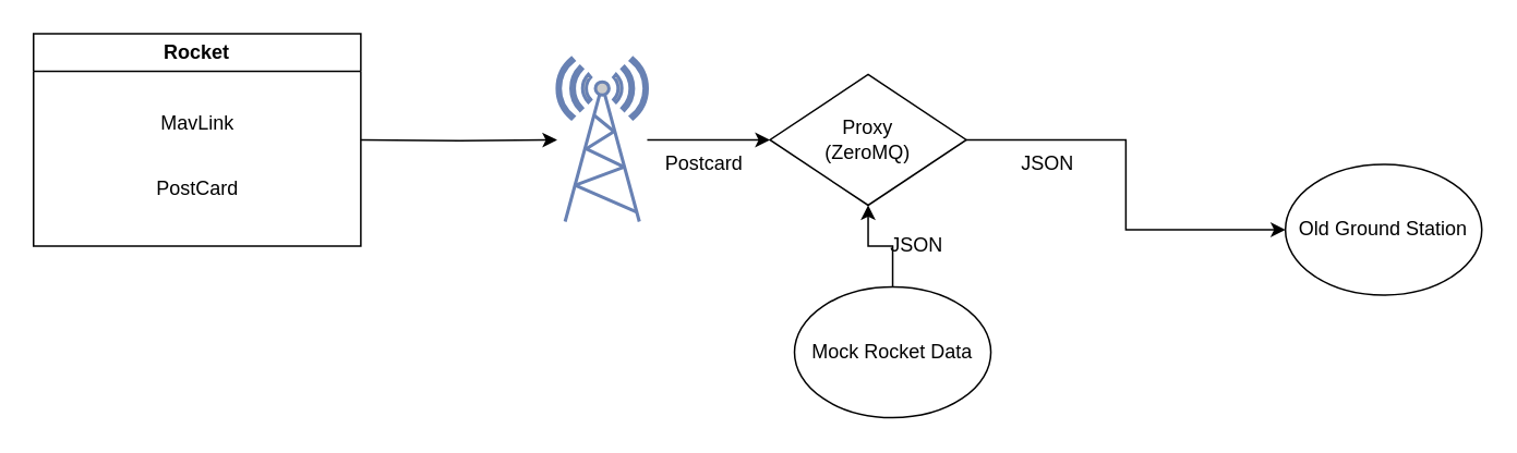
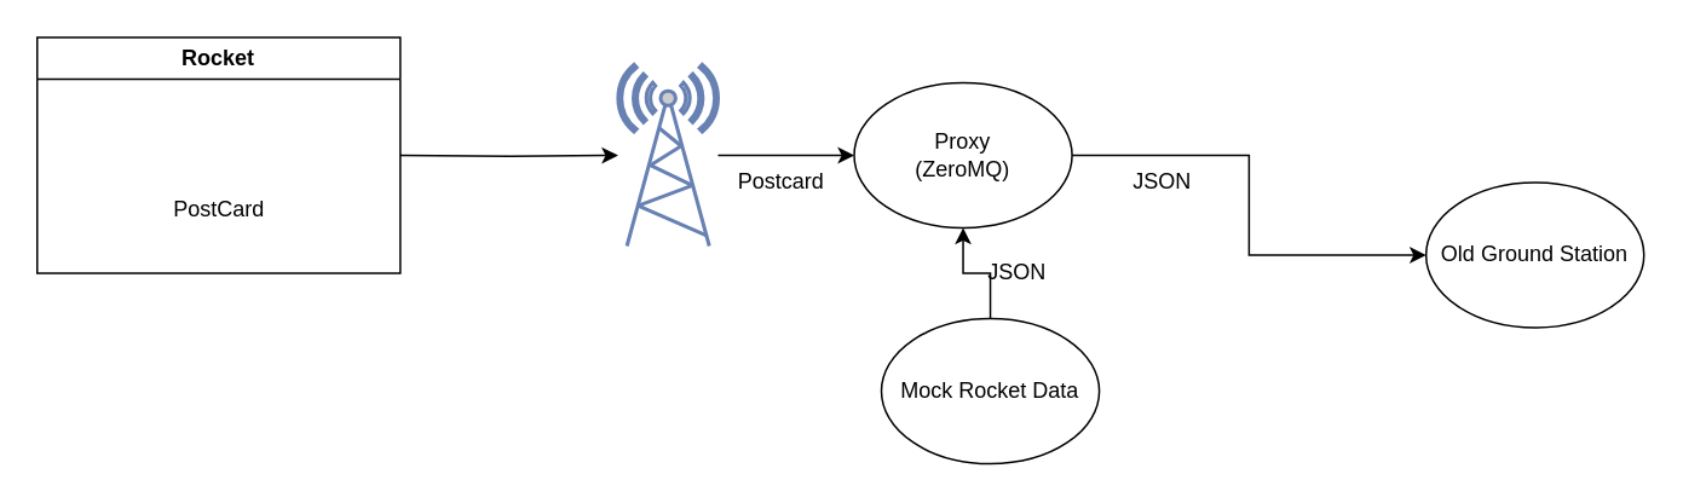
  <mxCell id="0" />
  <mxCell id="1" parent="0" />
  <mxCell id="2" style="edgeStyle=orthogonalEdgeStyle;rounded=0;orthogonalLoop=1;jettySize=auto;html=1;" parent="1" target="4" edge="1"><mxGeometry relative="1" as="geometry"><mxPoint x="220" y="85" as="sourcePoint" /></mxGeometry></mxCell>
  <mxCell id="3" value="" style="edgeStyle=orthogonalEdgeStyle;rounded=0;orthogonalLoop=1;jettySize=auto;html=1;" parent="1" source="4" target="5" edge="1"><mxGeometry relative="1" as="geometry" /></mxCell>
  <mxCell id="4" value="" style="fontColor=#0066CC;verticalAlign=top;verticalLabelPosition=bottom;labelPosition=center;align=center;html=1;outlineConnect=0;fillColor=#CCCCCC;strokeColor=#6881B3;gradientColor=none;gradientDirection=north;strokeWidth=2;shape=mxgraph.networks.radio_tower;" parent="1" vertex="1"><mxGeometry x="340" y="35" width="55" height="100" as="geometry" /></mxCell>
- <mxCell id="5" value="&lt;div&gt;Proxy&lt;/div&gt;(ZeroMQ)" style="rhombus;whiteSpace=wrap;html=1;" parent="1" vertex="1"><mxGeometry x="470" y="45" width="120" height="80" as="geometry" /></mxCell>
+ <mxCell id="5" value="&lt;div&gt;Proxy&lt;/div&gt;(ZeroMQ)" style="ellipse;whiteSpace=wrap;html=1;" parent="1" vertex="1"><mxGeometry x="470" y="45" width="120" height="80" as="geometry" /></mxCell>
  <mxCell id="6" value="Old Ground Station" style="ellipse;whiteSpace=wrap;html=1;" parent="1" vertex="1"><mxGeometry x="785" y="100" width="120" height="80" as="geometry" /></mxCell>
  <mxCell id="7" style="edgeStyle=orthogonalEdgeStyle;rounded=0;orthogonalLoop=1;jettySize=auto;html=1;exitX=0.5;exitY=0;exitDx=0;exitDy=0;entryX=0.5;entryY=1;entryDx=0;entryDy=0;" parent="1" source="8" target="5" edge="1"><mxGeometry relative="1" as="geometry" /></mxCell>
  <mxCell id="8" value="Mock Rocket Data" style="ellipse;whiteSpace=wrap;html=1;" parent="1" vertex="1"><mxGeometry x="485" y="175" width="120" height="80" as="geometry" /></mxCell>
  <mxCell id="9" style="edgeStyle=orthogonalEdgeStyle;rounded=0;orthogonalLoop=1;jettySize=auto;html=1;exitX=1;exitY=0.5;exitDx=0;exitDy=0;entryX=0;entryY=0.5;entryDx=0;entryDy=0;" parent="1" source="5" target="6" edge="1"><mxGeometry relative="1" as="geometry"><mxPoint x="730" y="85" as="sourcePoint" /></mxGeometry></mxCell>
  <mxCell id="10" value="Rocket" style="swimlane;whiteSpace=wrap;html=1;" vertex="1" parent="1"><mxGeometry x="20" y="20" width="200" height="130" as="geometry" /></mxCell>
- <mxCell id="11" value="&lt;div&gt;MavLink&lt;/div&gt;" style="text;html=1;align=center;verticalAlign=middle;resizable=0;points=[];autosize=1;strokeColor=none;fillColor=none;" vertex="1" parent="10"><mxGeometry x="65" y="40" width="70" height="30" as="geometry" /></mxCell>
  <mxCell id="12" value="PostCard" style="text;html=1;align=center;verticalAlign=middle;resizable=0;points=[];autosize=1;strokeColor=none;fillColor=none;" vertex="1" parent="10"><mxGeometry x="65" y="80" width="70" height="30" as="geometry" /></mxCell>
  <mxCell id="13" value="Postcard" style="text;html=1;strokeColor=none;fillColor=none;align=center;verticalAlign=middle;whiteSpace=wrap;rounded=0;" vertex="1" parent="1"><mxGeometry x="400" y="85" width="60" height="30" as="geometry" /></mxCell>
  <mxCell id="14" value="JSON" style="text;html=1;strokeColor=none;fillColor=none;align=center;verticalAlign=middle;whiteSpace=wrap;rounded=0;" vertex="1" parent="1"><mxGeometry x="610" y="85" width="60" height="30" as="geometry" /></mxCell>
  <mxCell id="15" value="JSON" style="text;html=1;strokeColor=none;fillColor=none;align=center;verticalAlign=middle;whiteSpace=wrap;rounded=0;" vertex="1" parent="1"><mxGeometry x="530" y="135" width="60" height="30" as="geometry" /></mxCell>
